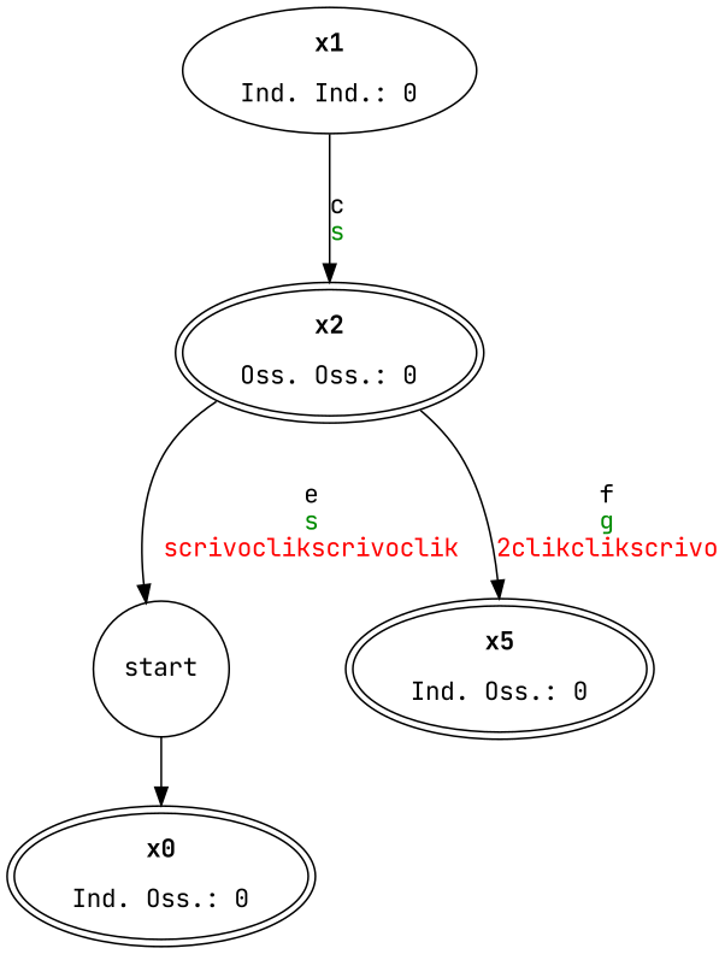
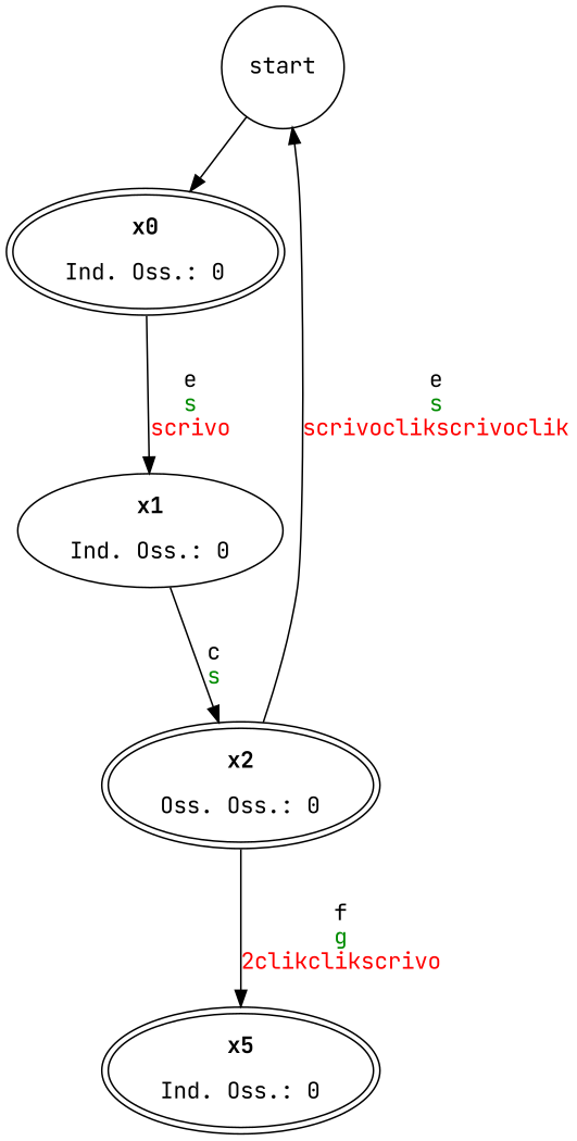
  digraph {
    fontname="JetBrains Mono"
    node [fontname="JetBrains Mono" peripheries=2]
    edge [fontname="JetBrains Mono"]
    start [shape=circle peripheries=""]
    n2 [label=<<b>x0</b><br/> <br/>Ind. Oss.: 0>]
-   n3 [label=<<b>x1</b><br/> <br/>Ind. Ind.: 0> peripheries=""]
+   n3 [label=<<b>x1</b><br/> <br/>Ind. Oss.: 0> peripheries=""]
    n4 [label=<<b>x2</b><br/> <br/>Oss. Oss.: 0>]
    n5 [label=<<b>x5</b><br/> <br/>Ind. Oss.: 0>]
    start -> n2
+   n2 -> n3 [label=<<br/>e<br/><font color="green4">s</font><br/><font color="red">scrivo</font>>]
    n3 -> n4 [label=<<br/>c<br/><font color="green4">s</font>>]
    n4 -> start [label=<<br/>e<br/><font color="green4">s</font><br/><font color="red">scrivoclikscrivoclik</font>>]
    n4 -> n5 [label=<<br/>f<br/><font color="green4">g</font><br/><font color="red">2clikclikscrivo</font>>]
  }
